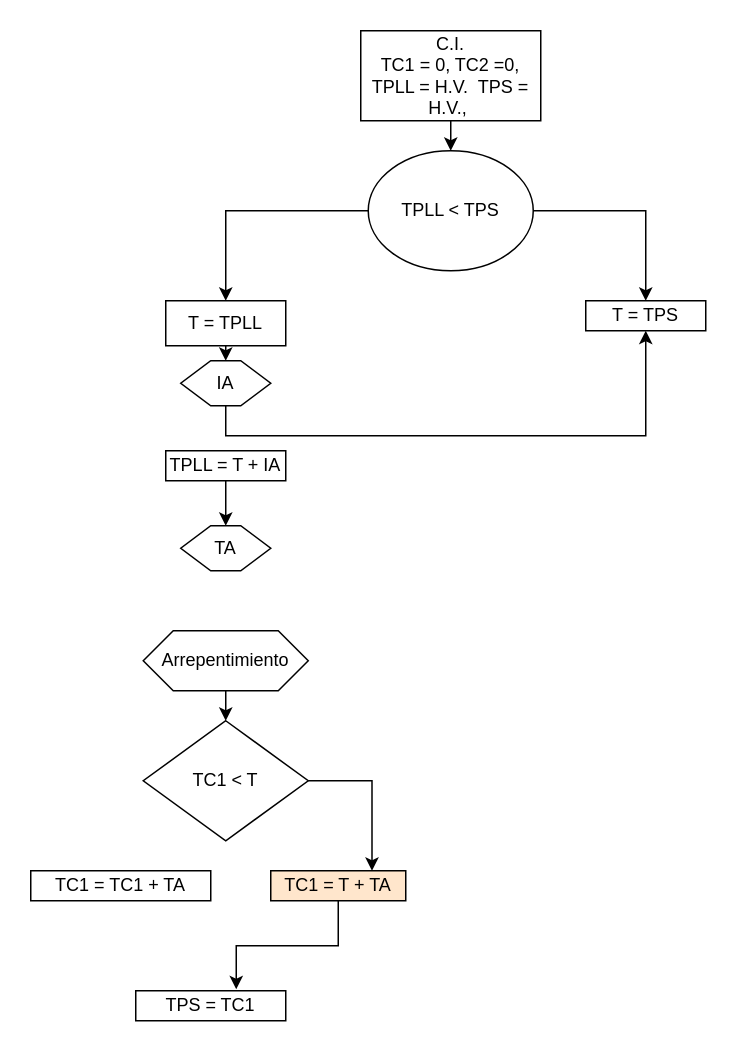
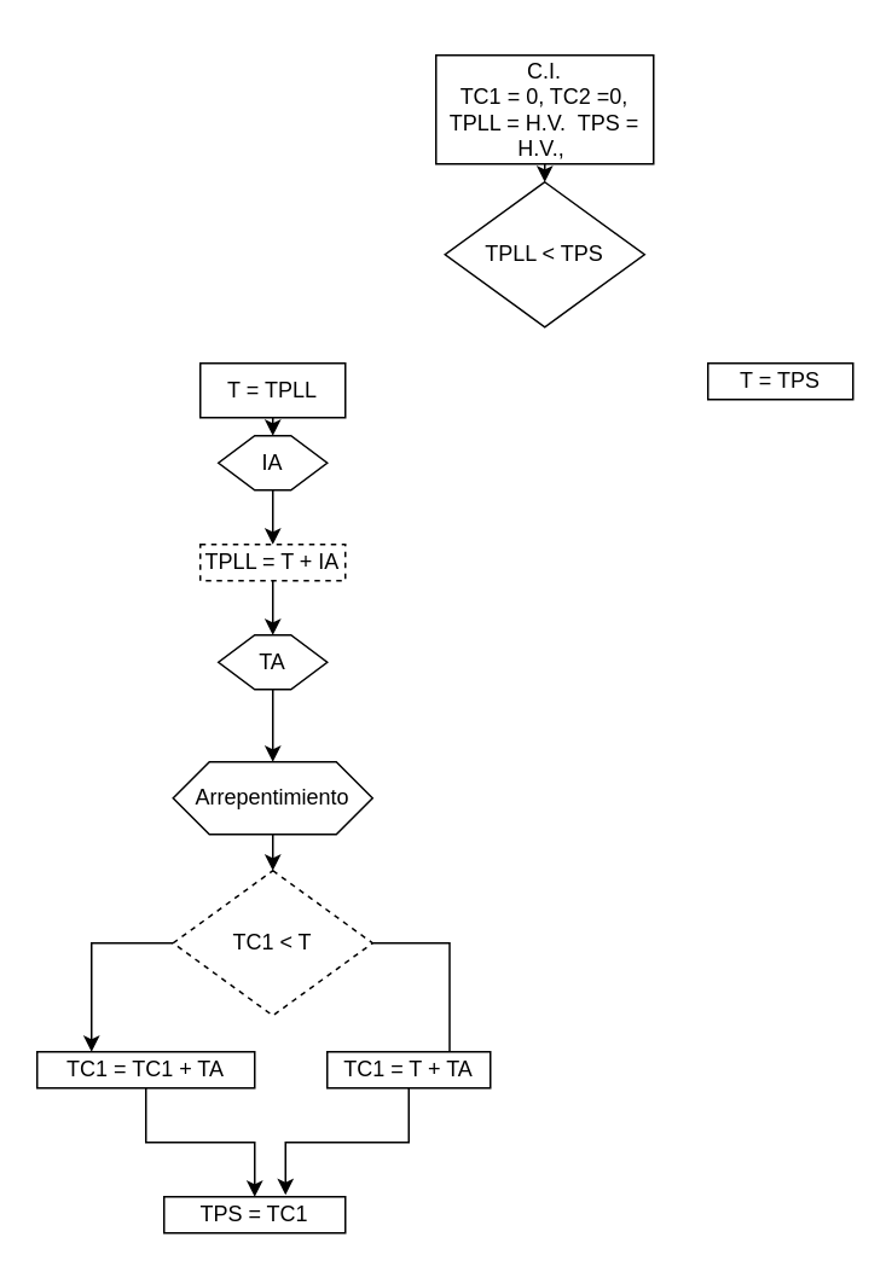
  <mxCell id="0" />
  <mxCell id="1" parent="0" />
  <mxCell id="2" style="edgeStyle=orthogonalEdgeStyle;rounded=0;orthogonalLoop=1;jettySize=auto;html=1;exitX=0.5;exitY=1;exitDx=0;exitDy=0;entryX=0.5;entryY=0;entryDx=0;entryDy=0;" edge="1" parent="1" source="3" target="6"><mxGeometry relative="1" as="geometry" /></mxCell>
- <mxCell id="3" value="C.I.&lt;br&gt;TC1 = 0, TC2 =0, TPLL = H.V.&amp;nbsp; TPS = H.V.,&amp;nbsp;" style="rounded=0;whiteSpace=wrap;html=1;" vertex="1" parent="1"><mxGeometry x="240" y="20" width="120" height="60" as="geometry" /></mxCell>
- <mxCell id="4" style="edgeStyle=orthogonalEdgeStyle;rounded=0;orthogonalLoop=1;jettySize=auto;html=1;exitX=0;exitY=0.5;exitDx=0;exitDy=0;entryX=0.5;entryY=0;entryDx=0;entryDy=0;" edge="1" parent="1" source="6" target="12"><mxGeometry relative="1" as="geometry" /></mxCell>
- <mxCell id="5" style="edgeStyle=orthogonalEdgeStyle;rounded=0;orthogonalLoop=1;jettySize=auto;html=1;exitX=1;exitY=0.5;exitDx=0;exitDy=0;entryX=0.5;entryY=0;entryDx=0;entryDy=0;" edge="1" parent="1" source="6" target="13"><mxGeometry relative="1" as="geometry" /></mxCell>
- <mxCell id="6" value="TPLL &amp;lt; TPS" style="ellipse;whiteSpace=wrap;html=1;" vertex="1" parent="1"><mxGeometry x="245" y="100" width="110" height="80" as="geometry" /></mxCell>
+ <mxCell id="3" value="C.I.&lt;br&gt;TC1 = 0, TC2 =0, TPLL = H.V.&amp;nbsp; TPS = H.V.,&amp;nbsp;" style="rounded=0;whiteSpace=wrap;html=1;" vertex="1" parent="1"><mxGeometry x="240" y="30" width="120" height="60" as="geometry" /></mxCell>
+ <mxCell id="6" value="TPLL &amp;lt; TPS" style="rhombus;whiteSpace=wrap;html=1;" vertex="1" parent="1"><mxGeometry x="245" y="100" width="110" height="80" as="geometry" /></mxCell>
  <mxCell id="7" style="edgeStyle=orthogonalEdgeStyle;rounded=0;orthogonalLoop=1;jettySize=auto;html=1;exitX=0.5;exitY=1;exitDx=0;exitDy=0;entryX=0.5;entryY=0;entryDx=0;entryDy=0;" edge="1" parent="1" source="8" target="18"><mxGeometry relative="1" as="geometry" /></mxCell>
  <mxCell id="8" value="Arrepentimiento" style="shape=hexagon;perimeter=hexagonPerimeter2;whiteSpace=wrap;html=1;fixedSize=1;" vertex="1" parent="1"><mxGeometry x="95" y="420" width="110" height="40" as="geometry" /></mxCell>
- <mxCell id="9" style="edgeStyle=orthogonalEdgeStyle;rounded=0;orthogonalLoop=1;jettySize=auto;html=1;exitX=0.5;exitY=1;exitDx=0;exitDy=0;" edge="1" parent="1" source="10" target="13"><mxGeometry relative="1" as="geometry" /></mxCell>
+ <mxCell id="9" style="edgeStyle=orthogonalEdgeStyle;rounded=0;orthogonalLoop=1;jettySize=auto;html=1;exitX=0.5;exitY=1;exitDx=0;exitDy=0;entryX=0.5;entryY=0;entryDx=0;entryDy=0;" edge="1" parent="1" source="10" target="15"><mxGeometry relative="1" as="geometry" /></mxCell>
  <mxCell id="10" value="IA" style="shape=hexagon;perimeter=hexagonPerimeter2;whiteSpace=wrap;html=1;fixedSize=1;" vertex="1" parent="1"><mxGeometry x="120" y="240" width="60" height="30" as="geometry" /></mxCell>
  <mxCell id="11" style="edgeStyle=orthogonalEdgeStyle;rounded=0;orthogonalLoop=1;jettySize=auto;html=1;exitX=0.5;exitY=1;exitDx=0;exitDy=0;entryX=0.5;entryY=0;entryDx=0;entryDy=0;" edge="1" parent="1" source="12" target="10"><mxGeometry relative="1" as="geometry" /></mxCell>
  <mxCell id="12" value="T = TPLL" style="rounded=0;whiteSpace=wrap;html=1;" vertex="1" parent="1"><mxGeometry x="110" y="200" width="80" height="30" as="geometry" /></mxCell>
  <mxCell id="13" value="T = TPS" style="rounded=0;whiteSpace=wrap;html=1;" vertex="1" parent="1"><mxGeometry x="390" y="200" width="80" height="20" as="geometry" /></mxCell>
  <mxCell id="14" style="edgeStyle=orthogonalEdgeStyle;rounded=0;orthogonalLoop=1;jettySize=auto;html=1;exitX=0.5;exitY=1;exitDx=0;exitDy=0;entryX=0.5;entryY=0;entryDx=0;entryDy=0;" edge="1" parent="1" source="15" target="22"><mxGeometry relative="1" as="geometry" /></mxCell>
- <mxCell id="15" value="TPLL = T + IA" style="rounded=0;whiteSpace=wrap;html=1;" vertex="1" parent="1"><mxGeometry x="110" y="300" width="80" height="20" as="geometry" /></mxCell>
- <mxCell id="17" style="edgeStyle=orthogonalEdgeStyle;rounded=0;orthogonalLoop=1;jettySize=auto;html=1;exitX=1;exitY=0.5;exitDx=0;exitDy=0;entryX=0.75;entryY=0;entryDx=0;entryDy=0;" edge="1" parent="1" source="18" target="24"><mxGeometry relative="1" as="geometry" /></mxCell>
- <mxCell id="18" value="TC1 &amp;lt; T" style="rhombus;whiteSpace=wrap;html=1;" vertex="1" parent="1"><mxGeometry x="95" y="480" width="110" height="80" as="geometry" /></mxCell>
+ <mxCell id="15" value="TPLL = T + IA" style="rounded=0;whiteSpace=wrap;html=1;dashed=1;" vertex="1" parent="1"><mxGeometry x="110" y="300" width="80" height="20" as="geometry" /></mxCell>
+ <mxCell id="16" style="edgeStyle=orthogonalEdgeStyle;rounded=0;orthogonalLoop=1;jettySize=auto;html=1;exitX=0;exitY=0.5;exitDx=0;exitDy=0;entryX=0.25;entryY=0;entryDx=0;entryDy=0;" edge="1" parent="1" source="18" target="20"><mxGeometry relative="1" as="geometry" /></mxCell>
+ <mxCell id="17" style="edgeStyle=orthogonalEdgeStyle;rounded=0;orthogonalLoop=1;jettySize=auto;html=1;exitX=1;exitY=0.5;exitDx=0;exitDy=0;entryX=0.75;entryY=0;entryDx=0;entryDy=0;endArrow=none;" edge="1" parent="1" source="18" target="24"><mxGeometry relative="1" as="geometry" /></mxCell>
+ <mxCell id="18" value="TC1 &amp;lt; T" style="rhombus;whiteSpace=wrap;html=1;dashed=1;" vertex="1" parent="1"><mxGeometry x="95" y="480" width="110" height="80" as="geometry" /></mxCell>
+ <mxCell id="19" style="edgeStyle=orthogonalEdgeStyle;rounded=0;orthogonalLoop=1;jettySize=auto;html=1;exitX=0.5;exitY=1;exitDx=0;exitDy=0;" edge="1" parent="1" source="20" target="25"><mxGeometry relative="1" as="geometry" /></mxCell>
  <mxCell id="20" value="TC1 = TC1 + TA" style="rounded=0;whiteSpace=wrap;html=1;" vertex="1" parent="1"><mxGeometry x="20" y="580" width="120" height="20" as="geometry" /></mxCell>
+ <mxCell id="21" style="edgeStyle=orthogonalEdgeStyle;rounded=0;orthogonalLoop=1;jettySize=auto;html=1;exitX=0.5;exitY=1;exitDx=0;exitDy=0;entryX=0.5;entryY=0;entryDx=0;entryDy=0;" edge="1" parent="1" source="22" target="8"><mxGeometry relative="1" as="geometry" /></mxCell>
  <mxCell id="22" value="TA" style="shape=hexagon;perimeter=hexagonPerimeter2;whiteSpace=wrap;html=1;fixedSize=1;" vertex="1" parent="1"><mxGeometry x="120" y="350" width="60" height="30" as="geometry" /></mxCell>
  <mxCell id="23" style="edgeStyle=orthogonalEdgeStyle;rounded=0;orthogonalLoop=1;jettySize=auto;html=1;exitX=0.5;exitY=1;exitDx=0;exitDy=0;entryX=0.67;entryY=-0.05;entryDx=0;entryDy=0;entryPerimeter=0;" edge="1" parent="1" source="24" target="25"><mxGeometry relative="1" as="geometry" /></mxCell>
- <mxCell id="24" value="TC1 = T + TA" style="rounded=0;whiteSpace=wrap;html=1;fillColor=#ffe6cc;" vertex="1" parent="1"><mxGeometry x="180" y="580" width="90" height="20" as="geometry" /></mxCell>
+ <mxCell id="24" value="TC1 = T + TA" style="rounded=0;whiteSpace=wrap;html=1;" vertex="1" parent="1"><mxGeometry x="180" y="580" width="90" height="20" as="geometry" /></mxCell>
  <mxCell id="25" value="TPS = TC1" style="rounded=0;whiteSpace=wrap;html=1;" vertex="1" parent="1"><mxGeometry x="90" y="660" width="100" height="20" as="geometry" /></mxCell>
